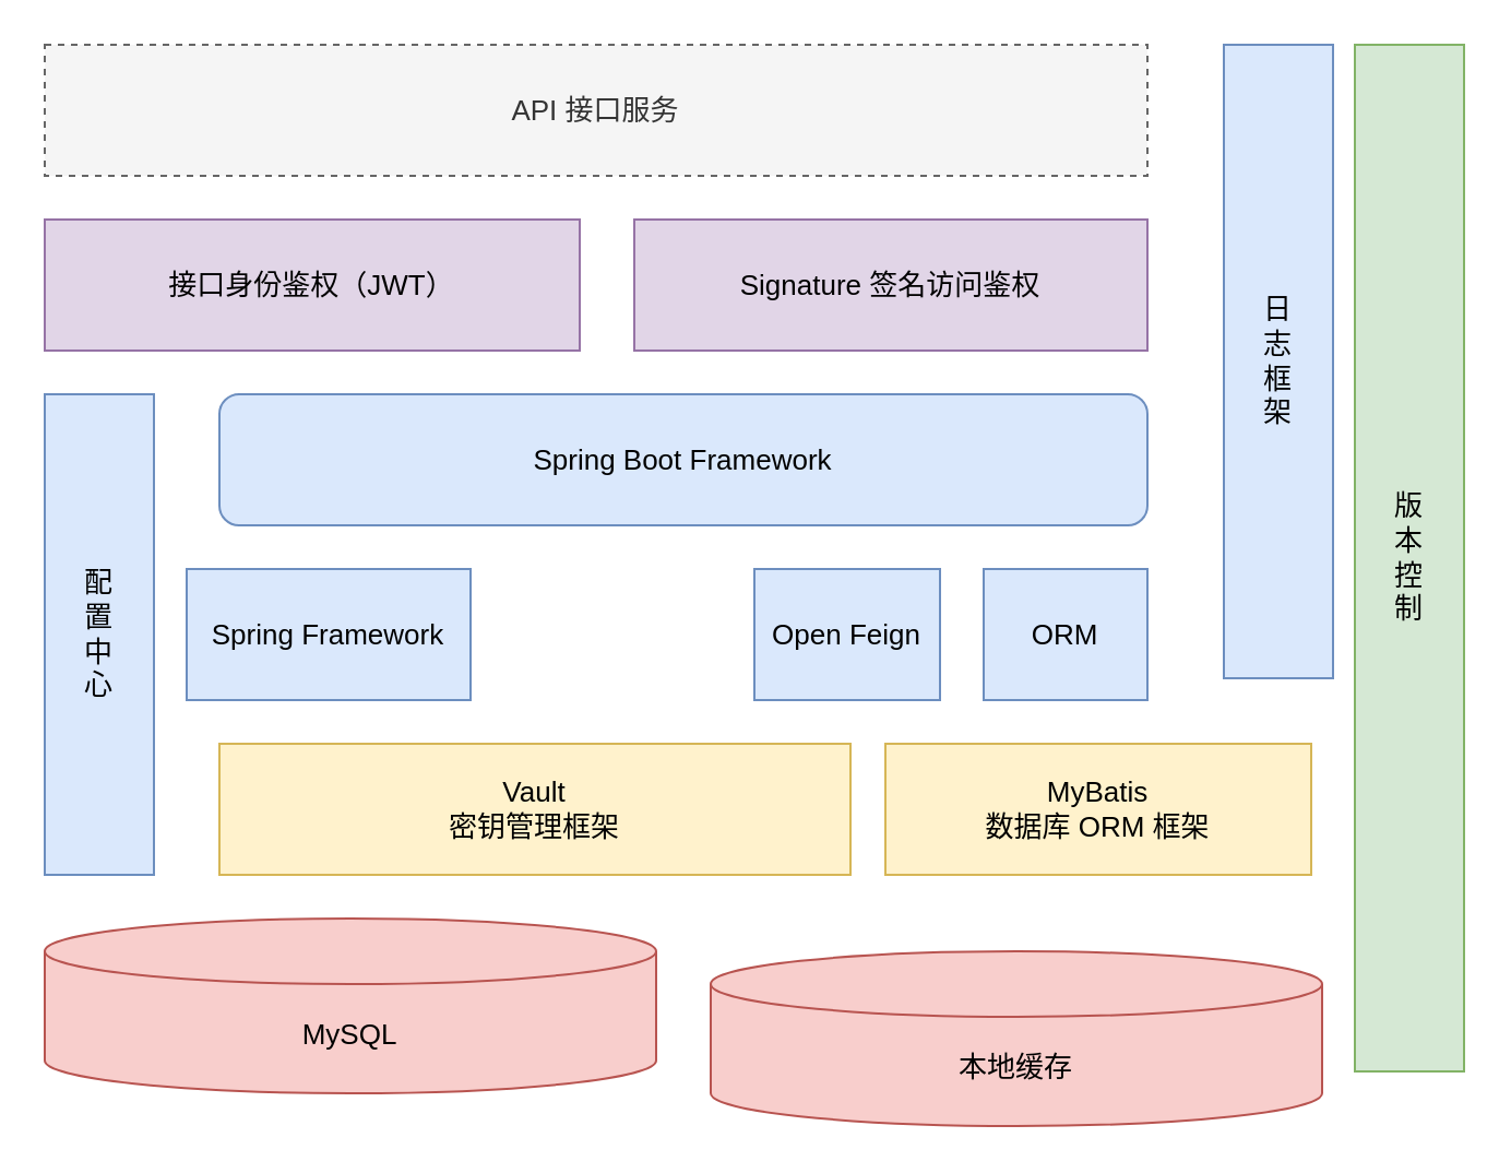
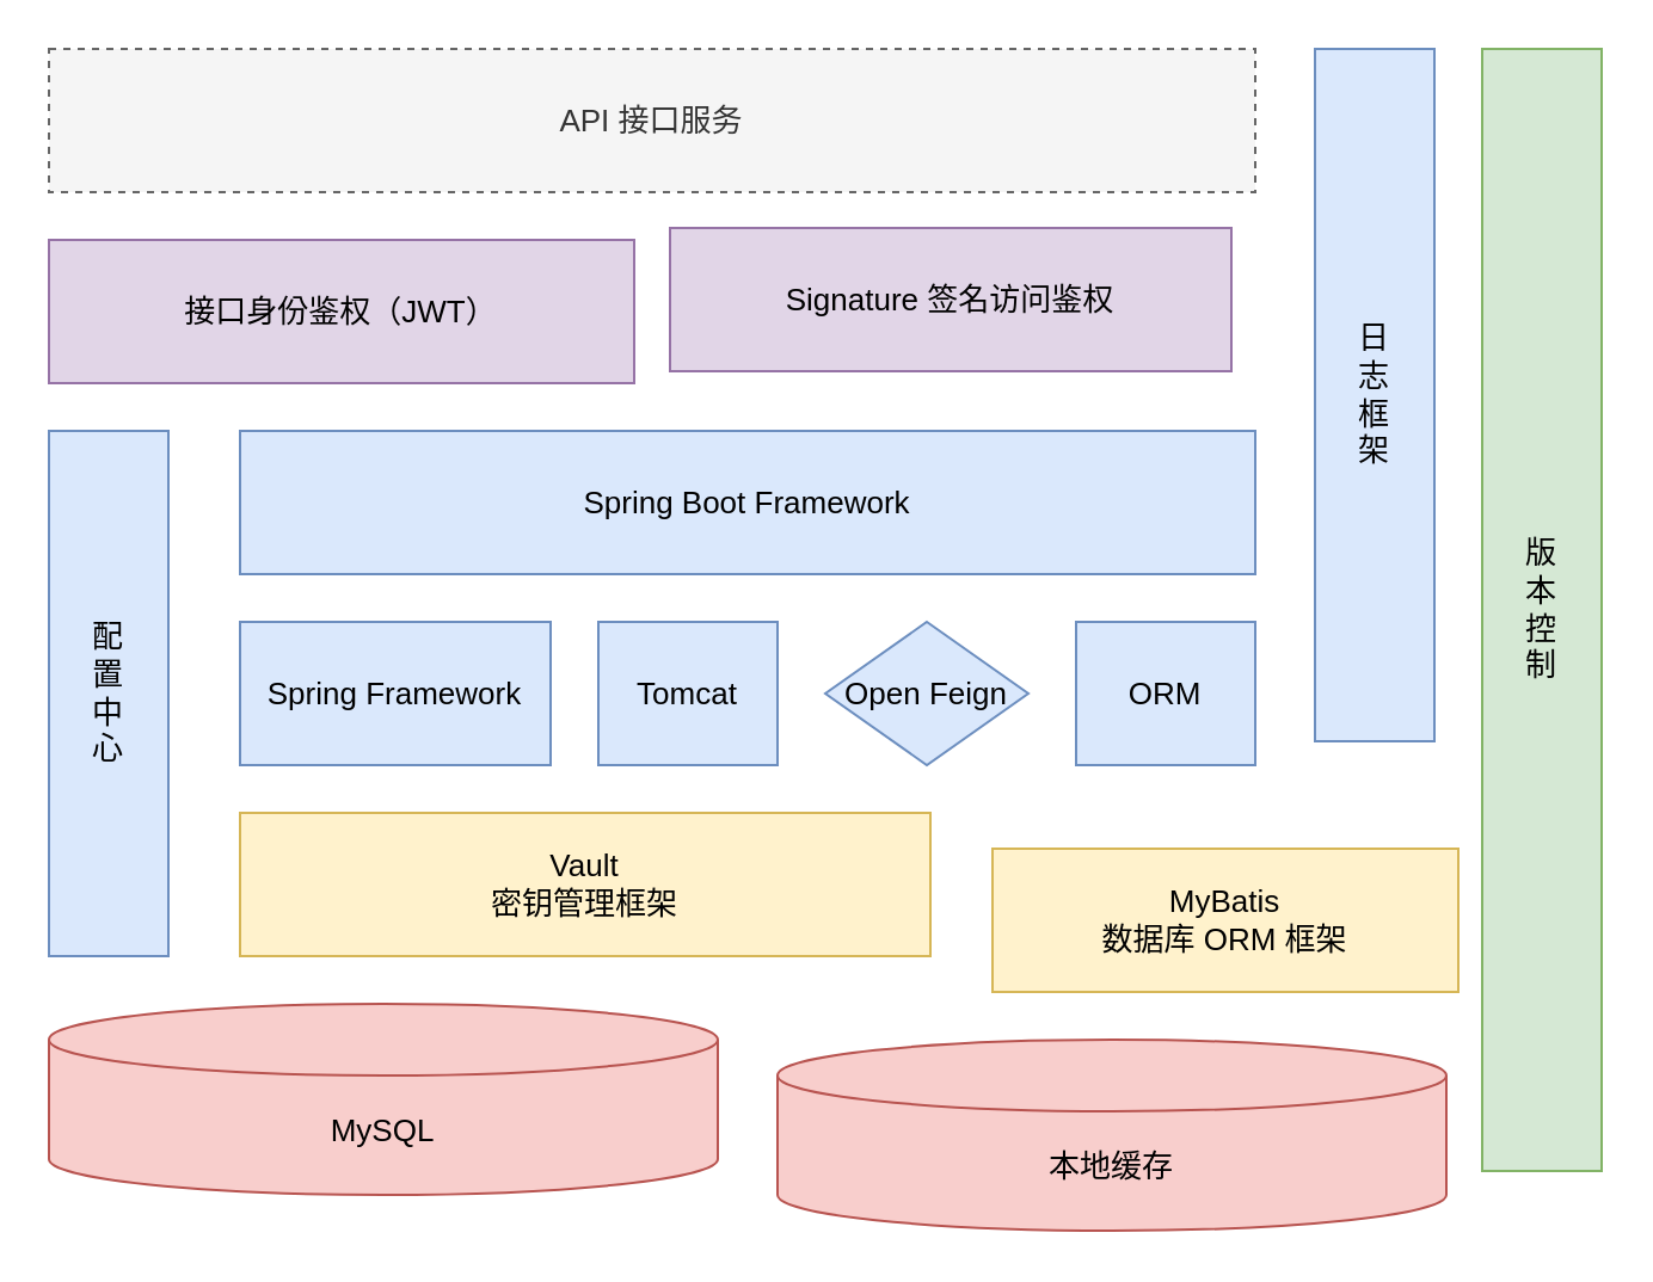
  <mxCell id="0" />
  <mxCell id="1" parent="0" />
  <mxCell id="2" value="MySQL" style="shape=cylinder3;whiteSpace=wrap;html=1;boundedLbl=1;backgroundOutline=1;size=15;fontSize=13;fillColor=#f8cecc;strokeColor=#b85450;" vertex="1" parent="1"><mxGeometry x="20" y="420" width="280" height="80" as="geometry" /></mxCell>
  <mxCell id="3" value="Vault&lt;br&gt;密钥管理框架" style="rounded=0;whiteSpace=wrap;html=1;fontSize=13;fillColor=#fff2cc;strokeColor=#d6b656;" vertex="1" parent="1"><mxGeometry x="100" y="340" width="289" height="60" as="geometry" /></mxCell>
  <mxCell id="4" value="API 接口服务" style="rounded=0;whiteSpace=wrap;html=1;fontSize=13;fontColor=#333333;fillColor=#f5f5f5;strokeColor=#666666;dashed=1;" vertex="1" parent="1"><mxGeometry x="20" y="20" width="505" height="60" as="geometry" /></mxCell>
- <mxCell id="5" value="Spring Boot Framework" style="whiteSpace=wrap;html=1;fontSize=13;fillColor=#dae8fc;strokeColor=#6c8ebf;rounded=1;" vertex="1" parent="1"><mxGeometry x="100" y="180" width="425" height="60" as="geometry" /></mxCell>
- <mxCell id="6" value="Spring Framework" style="rounded=0;whiteSpace=wrap;html=1;fontSize=13;fillColor=#dae8fc;strokeColor=#6c8ebf;" vertex="1" parent="1"><mxGeometry x="85" y="260" width="130" height="60" as="geometry" /></mxCell>
- <mxCell id="8" value="Open Feign" style="rounded=0;whiteSpace=wrap;html=1;fontSize=13;fillColor=#dae8fc;strokeColor=#6c8ebf;" vertex="1" parent="1"><mxGeometry x="345" y="260" width="85" height="60" as="geometry" /></mxCell>
+ <mxCell id="5" value="Spring Boot Framework" style="rounded=0;whiteSpace=wrap;html=1;fontSize=13;fillColor=#dae8fc;strokeColor=#6c8ebf;" vertex="1" parent="1"><mxGeometry x="100" y="180" width="425" height="60" as="geometry" /></mxCell>
+ <mxCell id="6" value="Spring Framework" style="rounded=0;whiteSpace=wrap;html=1;fontSize=13;fillColor=#dae8fc;strokeColor=#6c8ebf;" vertex="1" parent="1"><mxGeometry x="100" y="260" width="130" height="60" as="geometry" /></mxCell>
+ <mxCell id="7" value="Tomcat" style="rounded=0;whiteSpace=wrap;html=1;fontSize=13;fillColor=#dae8fc;strokeColor=#6c8ebf;" vertex="1" parent="1"><mxGeometry x="250" y="260" width="75" height="60" as="geometry" /></mxCell>
+ <mxCell id="8" value="Open Feign" style="rhombus;whiteSpace=wrap;html=1;fontSize=13;fillColor=#dae8fc;strokeColor=#6c8ebf;" vertex="1" parent="1"><mxGeometry x="345" y="260" width="85" height="60" as="geometry" /></mxCell>
  <mxCell id="9" value="接口身份鉴权（JWT）" style="rounded=0;whiteSpace=wrap;html=1;fontSize=13;fillColor=#e1d5e7;strokeColor=#9673a6;" vertex="1" parent="1"><mxGeometry x="20" y="100" width="245" height="60" as="geometry" /></mxCell>
- <mxCell id="10" value="日&lt;br&gt;志&lt;br&gt;框&lt;br&gt;架" style="rounded=0;whiteSpace=wrap;html=1;fontSize=13;fillColor=#dae8fc;strokeColor=#6c8ebf;" vertex="1" parent="1"><mxGeometry x="560" y="20" width="50" height="290" as="geometry" /></mxCell>
- <mxCell id="11" value="Signature 签名访问鉴权" style="rounded=0;whiteSpace=wrap;html=1;fontSize=13;fillColor=#e1d5e7;strokeColor=#9673a6;" vertex="1" parent="1"><mxGeometry x="290" y="100" width="235" height="60" as="geometry" /></mxCell>
+ <mxCell id="10" value="日&lt;br&gt;志&lt;br&gt;框&lt;br&gt;架" style="rounded=0;whiteSpace=wrap;html=1;fontSize=13;fillColor=#dae8fc;strokeColor=#6c8ebf;" vertex="1" parent="1"><mxGeometry x="550" y="20" width="50" height="290" as="geometry" /></mxCell>
+ <mxCell id="11" value="Signature 签名访问鉴权" style="rounded=0;whiteSpace=wrap;html=1;fontSize=13;fillColor=#e1d5e7;strokeColor=#9673a6;" vertex="1" parent="1"><mxGeometry x="280" y="95" width="235" height="60" as="geometry" /></mxCell>
  <mxCell id="12" value="版&lt;br&gt;本&lt;br&gt;控&lt;br&gt;制" style="rounded=0;whiteSpace=wrap;html=1;fontSize=13;fillColor=#d5e8d4;strokeColor=#82b366;" vertex="1" parent="1"><mxGeometry x="620" y="20" width="50" height="470" as="geometry" /></mxCell>
- <mxCell id="13" value="MyBatis&lt;br&gt;数据库 ORM 框架" style="rounded=0;whiteSpace=wrap;html=1;fontSize=13;fillColor=#fff2cc;strokeColor=#d6b656;" vertex="1" parent="1"><mxGeometry x="405" y="340" width="195" height="60" as="geometry" /></mxCell>
+ <mxCell id="13" value="MyBatis&lt;br&gt;数据库 ORM 框架" style="rounded=0;whiteSpace=wrap;html=1;fontSize=13;fillColor=#fff2cc;strokeColor=#d6b656;" vertex="1" parent="1"><mxGeometry x="415" y="355" width="195" height="60" as="geometry" /></mxCell>
  <mxCell id="14" value="ORM" style="rounded=0;whiteSpace=wrap;html=1;fontSize=13;fillColor=#dae8fc;strokeColor=#6c8ebf;" vertex="1" parent="1"><mxGeometry x="450" y="260" width="75" height="60" as="geometry" /></mxCell>
  <mxCell id="15" value="本地缓存" style="shape=cylinder3;whiteSpace=wrap;html=1;boundedLbl=1;backgroundOutline=1;size=15;fontSize=13;fillColor=#f8cecc;strokeColor=#b85450;" vertex="1" parent="1"><mxGeometry x="325" y="435" width="280" height="80" as="geometry" /></mxCell>
  <mxCell id="16" value="配&lt;br&gt;置&lt;br&gt;中&lt;br&gt;心" style="rounded=0;whiteSpace=wrap;html=1;fontSize=13;fillColor=#dae8fc;strokeColor=#6c8ebf;" vertex="1" parent="1"><mxGeometry x="20" y="180" width="50" height="220" as="geometry" /></mxCell>
